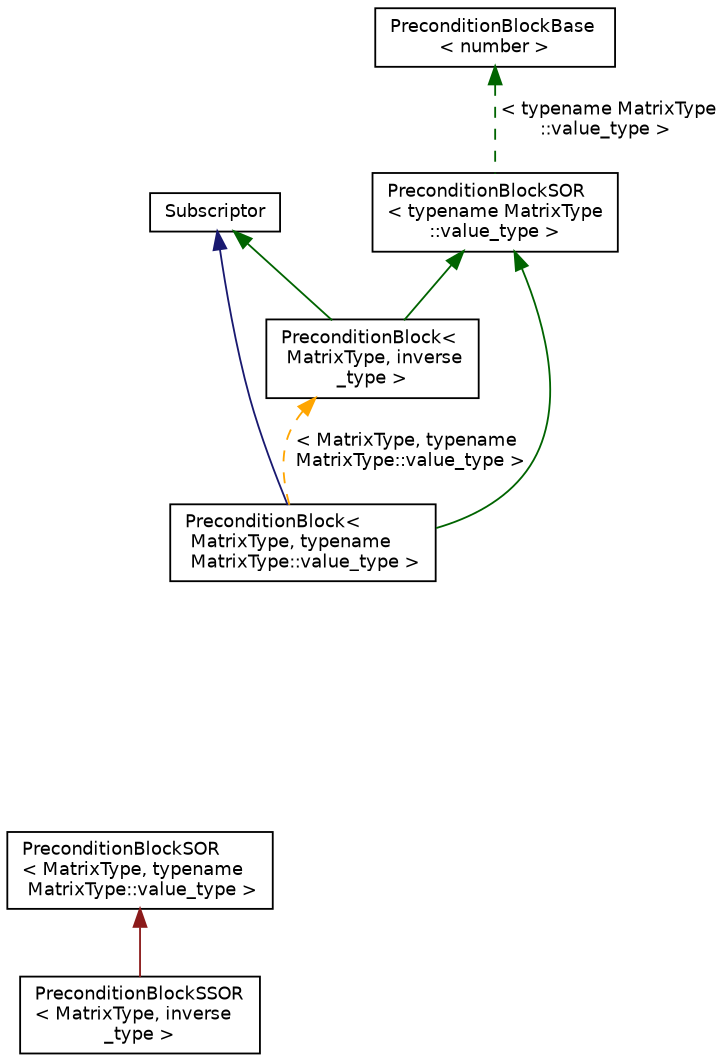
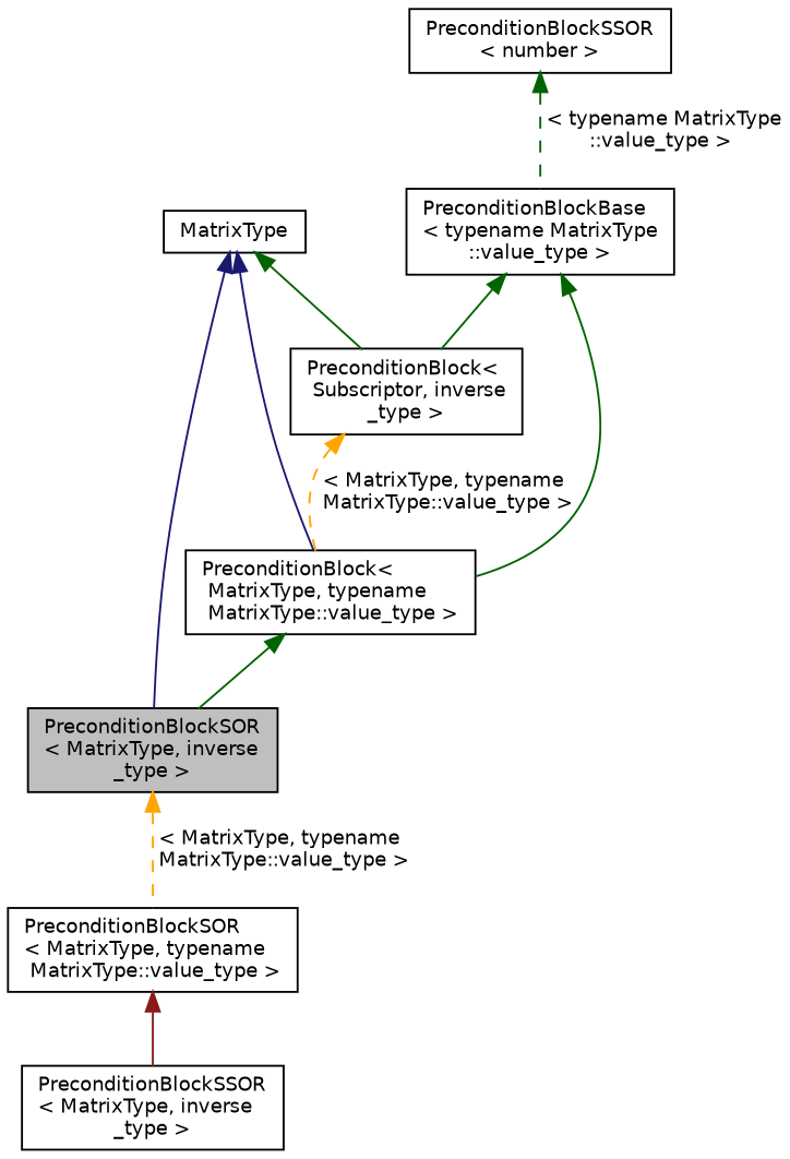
  digraph {
    rankdir=TB
    node [color=black fillcolor=white fontname=Helvetica fontsize=10 shape=record style=filled]
    edge [color=darkgreen dir=back fontname=Helvetica fontsize=10 labelfontname=Helvetica labelfontsize=10 style=solid]
+   n1 [fillcolor=grey75 fontcolor=black height=0.2 label="PreconditionBlockSOR\l\< MatrixType, inverse\l_type \>" width=0.4]
    n2 [height=0.2 label="PreconditionBlockSOR\l\< MatrixType, typename\l MatrixType::value_type \>" width=0.4]
    n3 [height=0.2 label="PreconditionBlockSSOR\l\< MatrixType, inverse\l_type \>" width=0.4]
-   n4 [height=0.2 label=Subscriptor width=0.4]
+   n4 [height=0.2 label=MatrixType width=0.4]
    n5 [height=0.2 label="PreconditionBlock\<\l MatrixType, typename\l MatrixType::value_type \>" width=0.4]
-   n6 [height=0.2 label="PreconditionBlock\<\l MatrixType, inverse\l_type \>" width=0.4]
-   n7 [height=0.2 label="PreconditionBlockSOR\l\< typename MatrixType\l::value_type \>" width=0.4]
-   n8 [height=0.2 label="PreconditionBlockBase\l\< number \>" width=0.4]
+   n6 [height=0.2 label="PreconditionBlock\<\l Subscriptor, inverse\l_type \>" width=0.4]
+   n7 [height=0.2 label="PreconditionBlockBase\l\< typename MatrixType\l::value_type \>" width=0.4]
+   n8 [height=0.2 label="PreconditionBlockSSOR\l\< number \>" width=0.4]
+   n1 -> n2 [color=orange label=" \< MatrixType, typename\l MatrixType::value_type \>" style=dashed]
    n2 -> n3 [color=firebrick4]
+   n4 -> n1 [color=midnightblue]
    n4 -> n5 [color=midnightblue]
    n4 -> n6
+   n5 -> n1
    n6 -> n5 [color=orange label=" \< MatrixType, typename\l MatrixType::value_type \>" style=dashed]
    n7 -> n5
    n7 -> n6
    n8 -> n7 [label=" \< typename MatrixType\l::value_type \>" style=dashed]
  }
